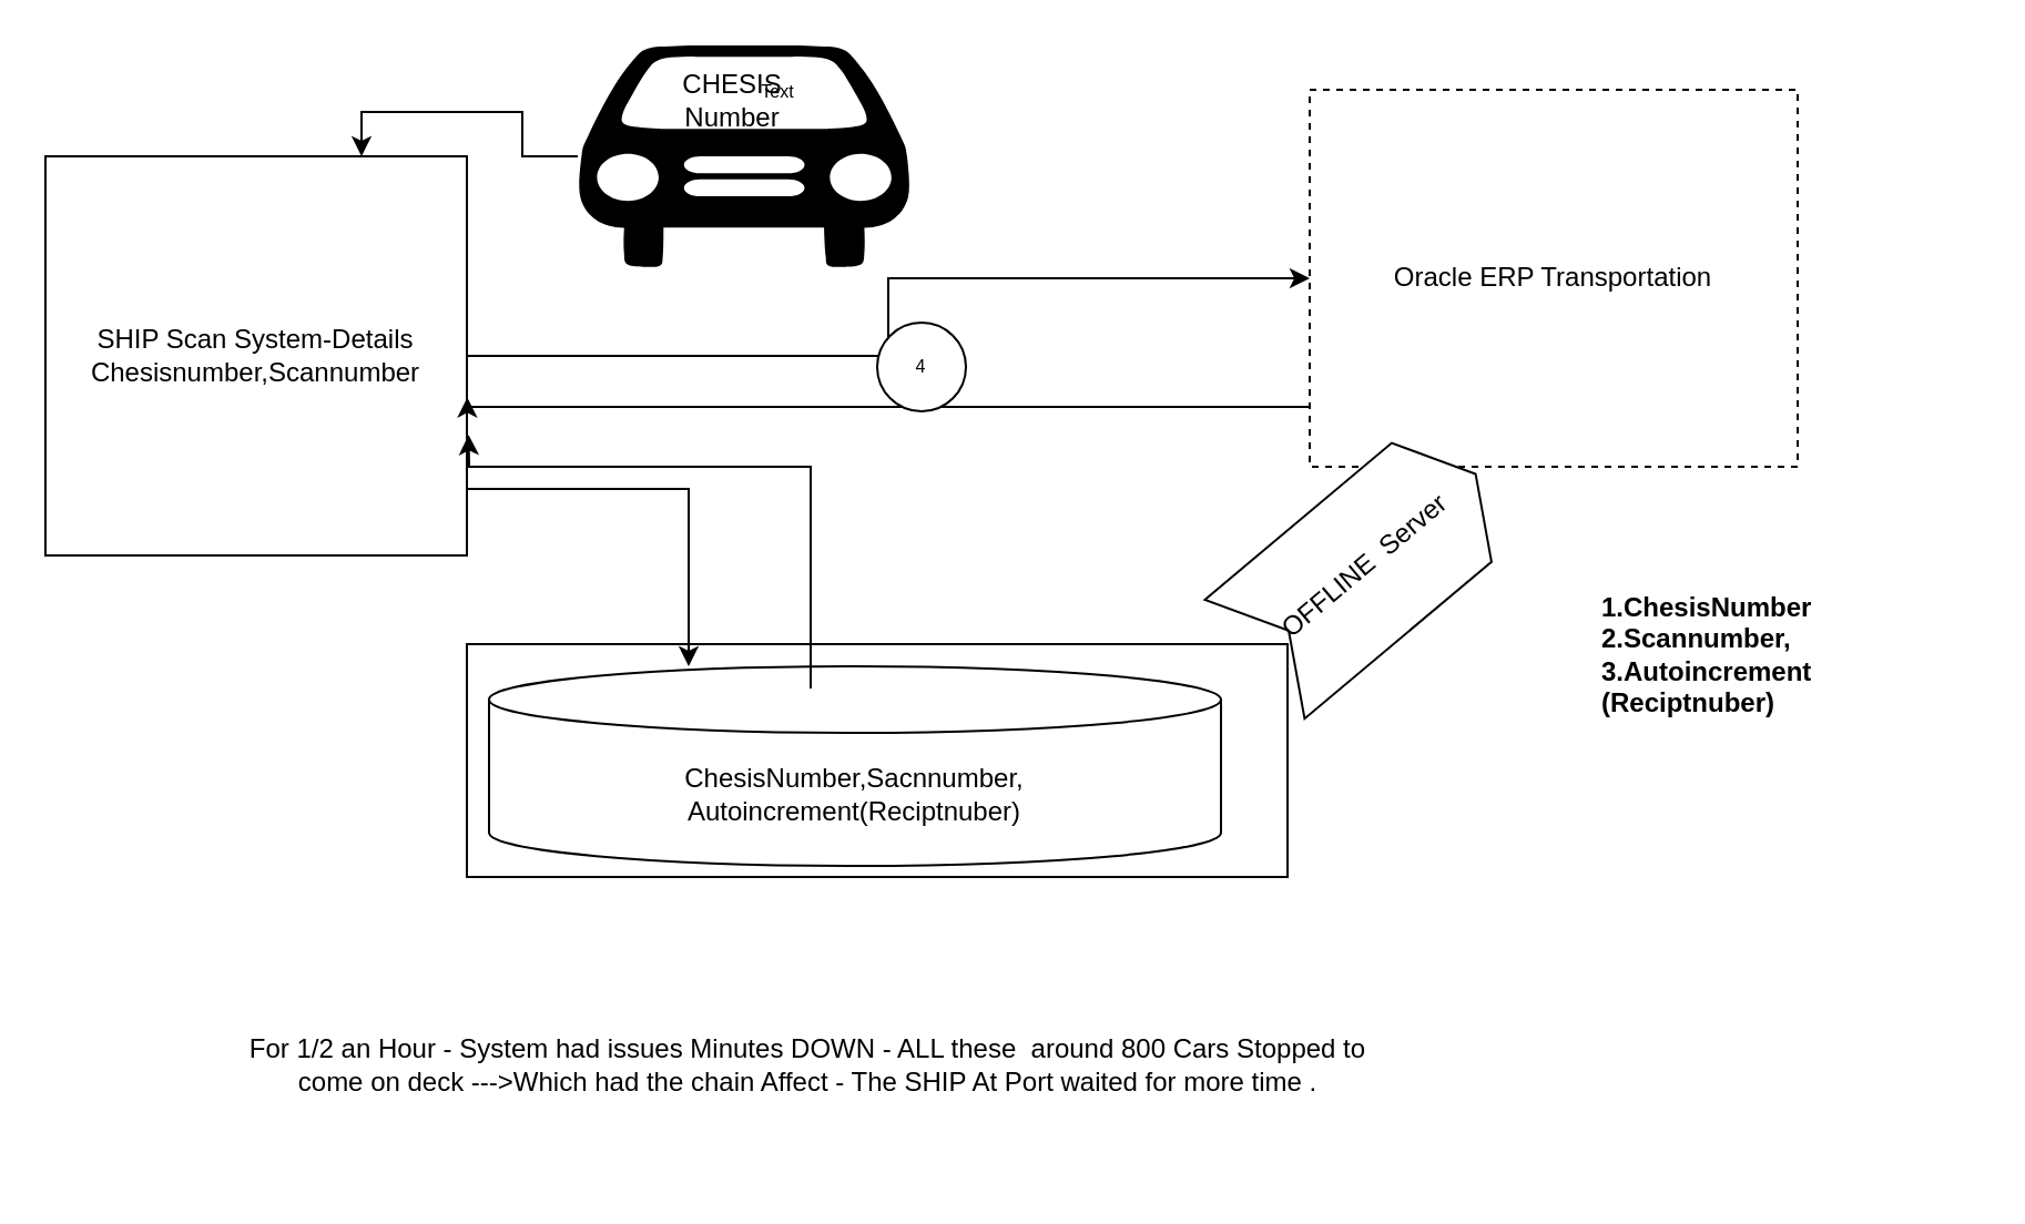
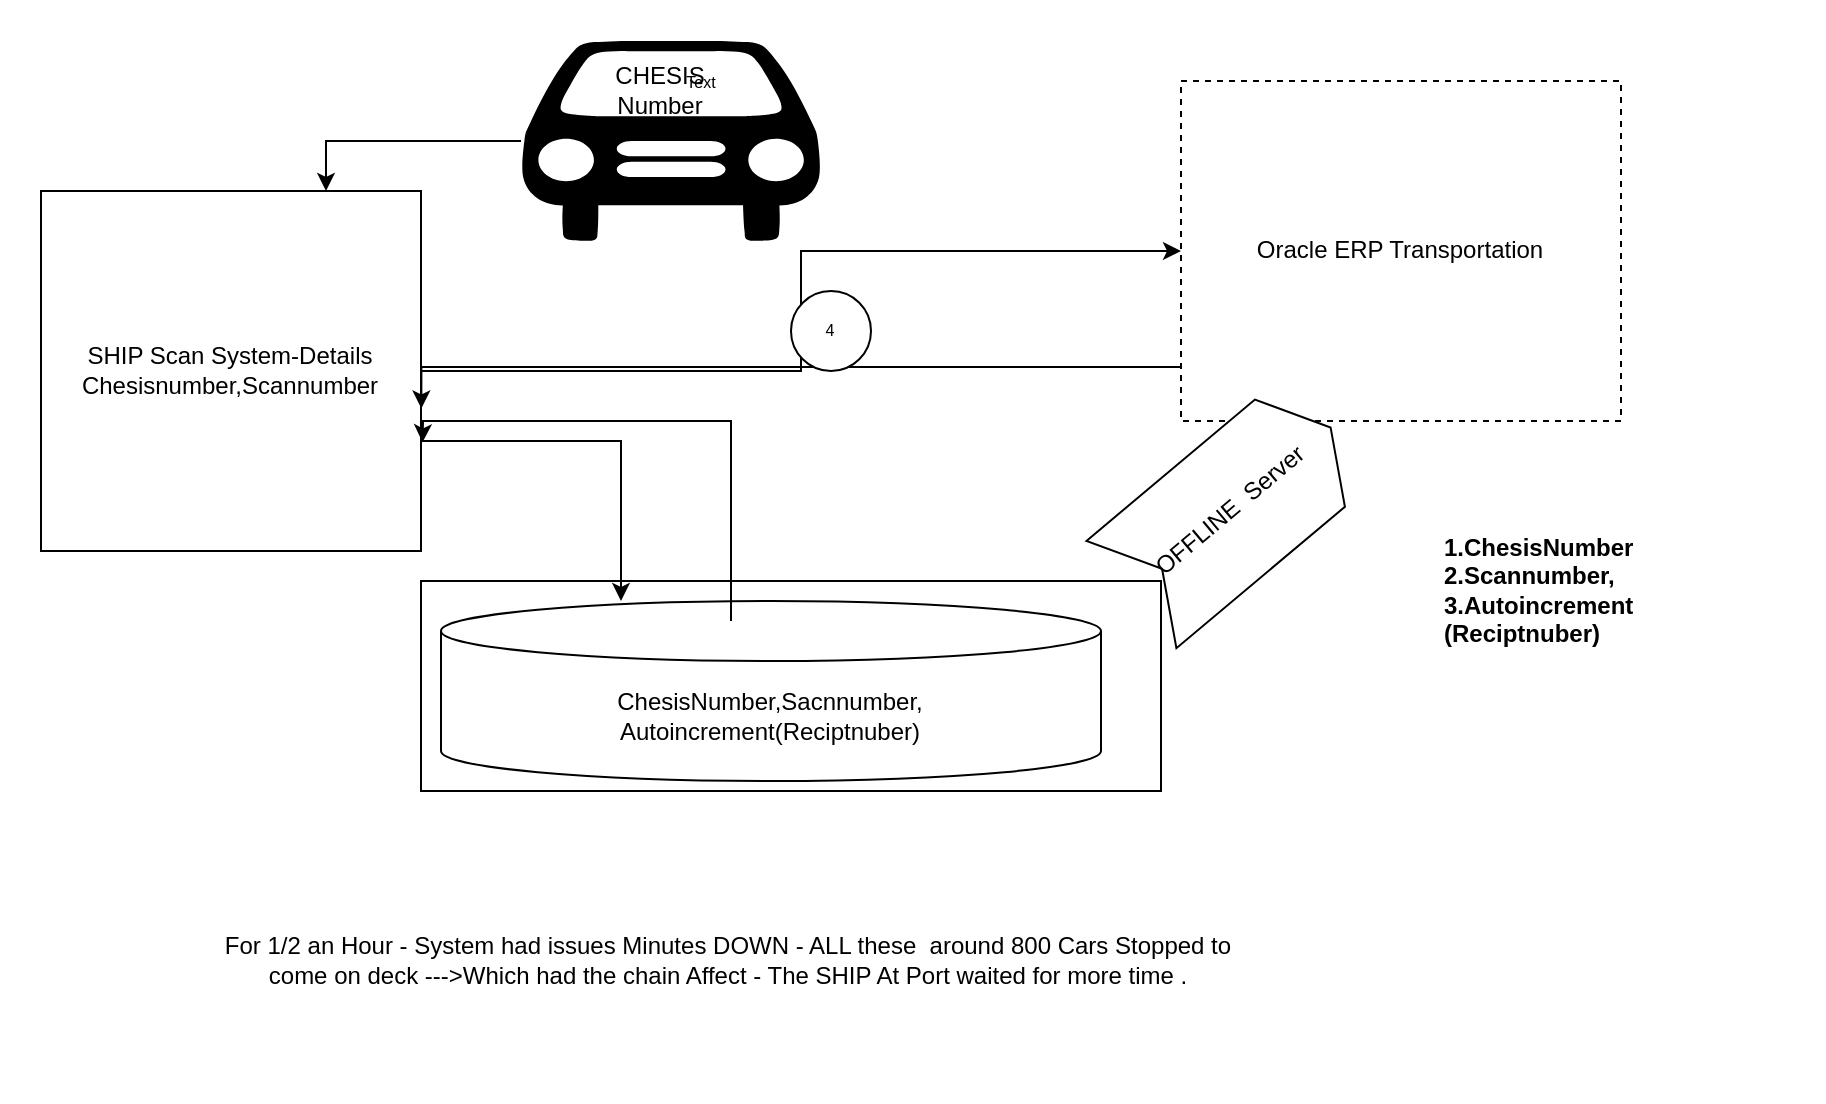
  <mxCell id="0" />
  <mxCell id="1" parent="0" />
  <mxCell id="2" value="" style="rounded=0;whiteSpace=wrap;html=1;fontSize=8;" vertex="1" parent="1"><mxGeometry x="210" y="290" width="370" height="105" as="geometry" /></mxCell>
  <mxCell id="3" style="edgeStyle=orthogonalEdgeStyle;rounded=0;orthogonalLoop=1;jettySize=auto;html=1;" edge="1" parent="1" source="5" target="7"><mxGeometry relative="1" as="geometry" /></mxCell>
  <mxCell id="4" style="edgeStyle=orthogonalEdgeStyle;rounded=0;orthogonalLoop=1;jettySize=auto;html=1;fontSize=8;" edge="1" parent="1" source="5" target="8"><mxGeometry relative="1" as="geometry"><mxPoint x="280" y="260" as="targetPoint" /><Array as="points"><mxPoint x="310" y="220" /></Array></mxGeometry></mxCell>
- <mxCell id="5" value="&lt;div&gt;SHIP Scan System-Details&lt;/div&gt;&lt;div&gt;Chesisnumber,Scannumber&lt;br&gt;&lt;/div&gt;" style="rounded=0;whiteSpace=wrap;html=1;" vertex="1" parent="1"><mxGeometry x="20" y="70" width="190" height="180" as="geometry" /></mxCell>
+ <mxCell id="5" value="&lt;div&gt;SHIP Scan System-Details&lt;/div&gt;&lt;div&gt;Chesisnumber,Scannumber&lt;br&gt;&lt;/div&gt;" style="rounded=0;whiteSpace=wrap;html=1;" vertex="1" parent="1"><mxGeometry x="20" y="95" width="190" height="180" as="geometry" /></mxCell>
  <mxCell id="6" style="edgeStyle=orthogonalEdgeStyle;rounded=0;orthogonalLoop=1;jettySize=auto;html=1;entryX=1.001;entryY=0.604;entryDx=0;entryDy=0;entryPerimeter=0;fontSize=8;" edge="1" parent="1" source="7" target="5"><mxGeometry relative="1" as="geometry"><Array as="points"><mxPoint x="550" y="183" /><mxPoint x="550" y="183" /></Array></mxGeometry></mxCell>
  <mxCell id="7" value="Oracle ERP Transportation" style="rounded=0;whiteSpace=wrap;html=1;dashed=1;" vertex="1" parent="1"><mxGeometry x="590" y="40" width="220" height="170" as="geometry" /></mxCell>
  <mxCell id="8" value="&lt;div&gt;ChesisNumber,Sacnnumber,&lt;/div&gt;&lt;div&gt;Autoincrement(Reciptnuber)&lt;/div&gt;" style="shape=cylinder3;whiteSpace=wrap;html=1;boundedLbl=1;backgroundOutline=1;size=15;" vertex="1" parent="1"><mxGeometry x="220" y="300" width="330" height="90" as="geometry" /></mxCell>
  <mxCell id="9" style="edgeStyle=orthogonalEdgeStyle;rounded=0;orthogonalLoop=1;jettySize=auto;html=1;entryX=0.75;entryY=0;entryDx=0;entryDy=0;fontSize=8;" edge="1" parent="1" source="10" target="5"><mxGeometry relative="1" as="geometry" /></mxCell>
  <mxCell id="10" value="" style="shape=mxgraph.signs.transportation.car_1;html=1;pointerEvents=1;fillColor=#000000;strokeColor=none;verticalLabelPosition=bottom;verticalAlign=top;align=center;" vertex="1" parent="1"><mxGeometry x="260" y="20" width="150" height="100" as="geometry" /></mxCell>
  <mxCell id="11" value="CHESIS Number" style="text;html=1;strokeColor=none;fillColor=none;align=center;verticalAlign=middle;whiteSpace=wrap;rounded=0;" vertex="1" parent="1"><mxGeometry x="300" y="40" width="60" height="10" as="geometry" /></mxCell>
  <mxCell id="12" value="&lt;font style=&quot;font-size: 8px&quot;&gt;Text&lt;/font&gt;" style="text;html=1;align=center;verticalAlign=middle;resizable=0;points=[];autosize=1;strokeColor=none;fillColor=none;" vertex="1" parent="1"><mxGeometry x="335" y="30" width="30" height="20" as="geometry" /></mxCell>
  <mxCell id="13" value="4" style="ellipse;whiteSpace=wrap;html=1;aspect=fixed;fontSize=8;" vertex="1" parent="1"><mxGeometry x="395" y="145" width="40" height="40" as="geometry" /></mxCell>
  <mxCell id="14" value="" style="endArrow=classic;html=1;rounded=0;fontSize=8;entryX=1.004;entryY=0.698;entryDx=0;entryDy=0;entryPerimeter=0;" edge="1" parent="1" target="5"><mxGeometry width="50" height="50" relative="1" as="geometry"><mxPoint x="365" y="310" as="sourcePoint" /><mxPoint x="415" y="260" as="targetPoint" /><Array as="points"><mxPoint x="365" y="210" /><mxPoint x="211" y="210" /></Array></mxGeometry></mxCell>
  <mxCell id="15" value="&lt;font style=&quot;font-size: 12px&quot;&gt;OFFLINE&amp;nbsp; Server &lt;/font&gt;" style="shape=step;perimeter=stepPerimeter;whiteSpace=wrap;html=1;fixedSize=1;fontSize=8;rotation=-40;" vertex="1" parent="1"><mxGeometry x="550" y="220" width="130" height="70" as="geometry" /></mxCell>
  <mxCell id="16" value="&lt;div&gt;&lt;b&gt;1.ChesisNumber&lt;/b&gt;&lt;/div&gt;&lt;div&gt;&lt;b&gt;2.Scannumber,&lt;/b&gt;&lt;/div&gt;&lt;div&gt;&lt;b&gt;3.Autoincrement&lt;/b&gt;&lt;/div&gt;&lt;div&gt;&lt;b&gt;(Reciptnuber)&lt;/b&gt;&lt;/div&gt;" style="text;strokeColor=none;fillColor=none;html=1;whiteSpace=wrap;verticalAlign=middle;overflow=hidden;fontSize=12;" vertex="1" parent="1"><mxGeometry x="720" y="250" width="171" height="90" as="geometry" /></mxCell>
  <mxCell id="17" value="For 1/2 an Hour - System had issues Minutes DOWN - ALL these&amp;nbsp; around 800 Cars Stopped to come on deck ---&amp;gt;Which had the chain Affect - The SHIP At Port waited for more time . " style="text;html=1;strokeColor=none;fillColor=none;align=center;verticalAlign=middle;whiteSpace=wrap;rounded=0;fontSize=12;" vertex="1" parent="1"><mxGeometry x="100" y="430" width="527.5" height="100" as="geometry" /></mxCell>
